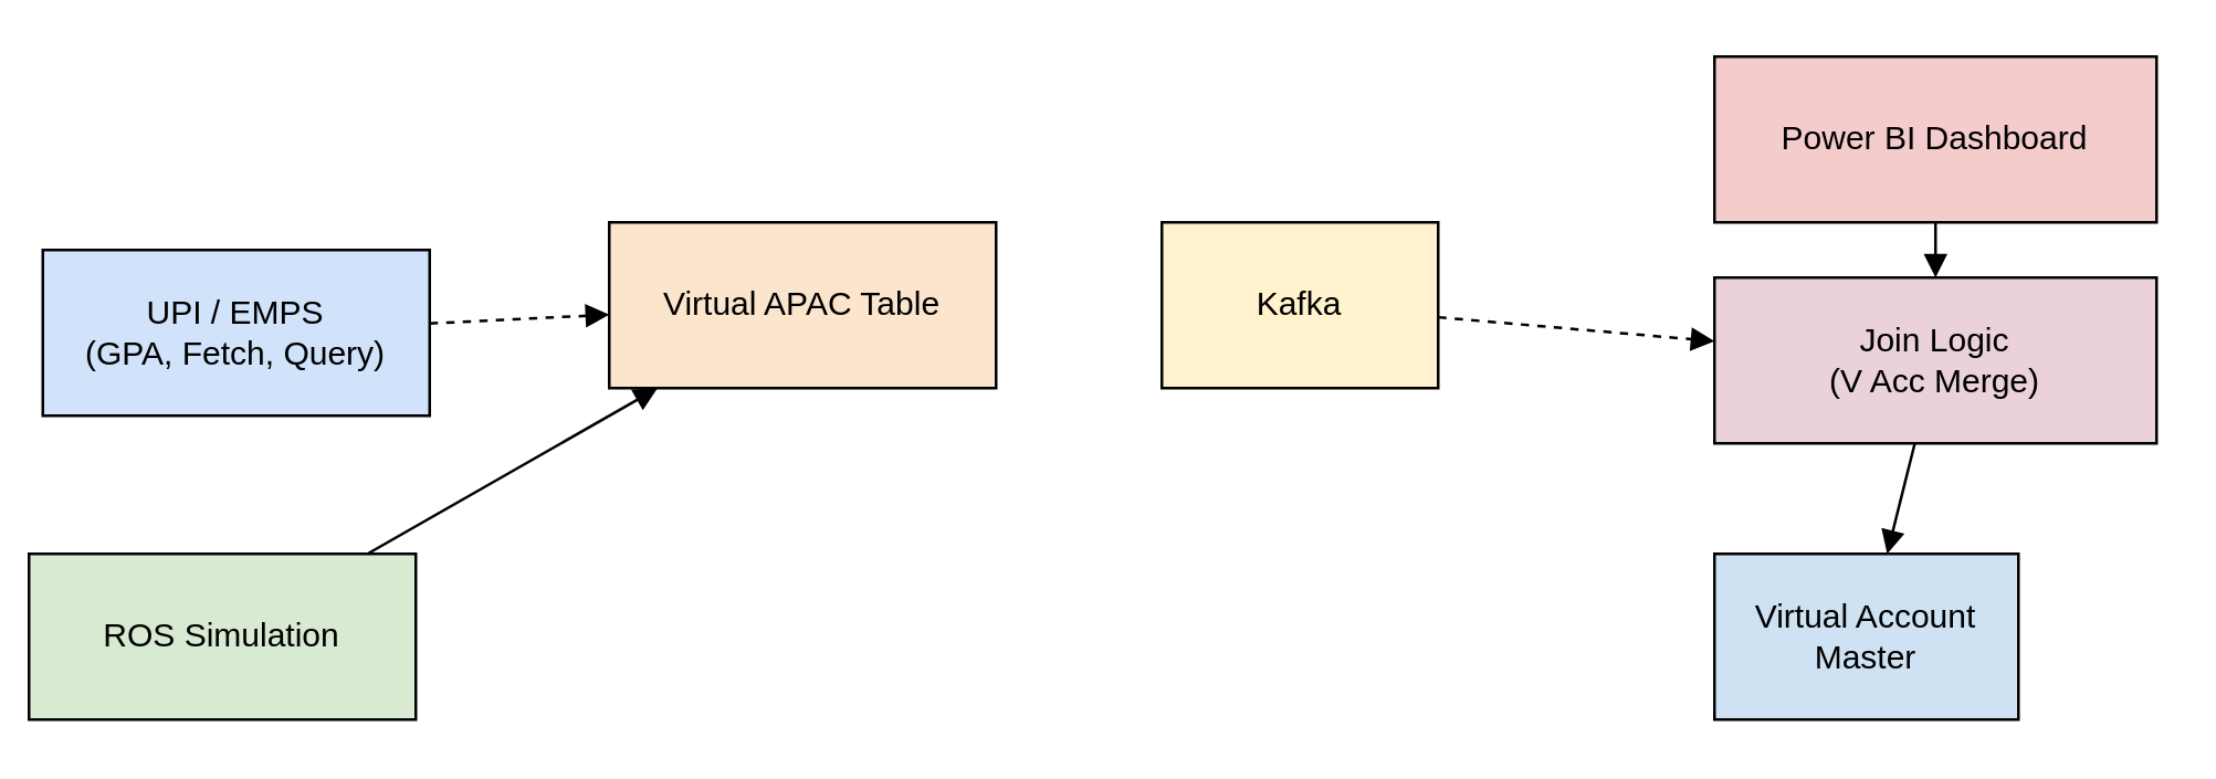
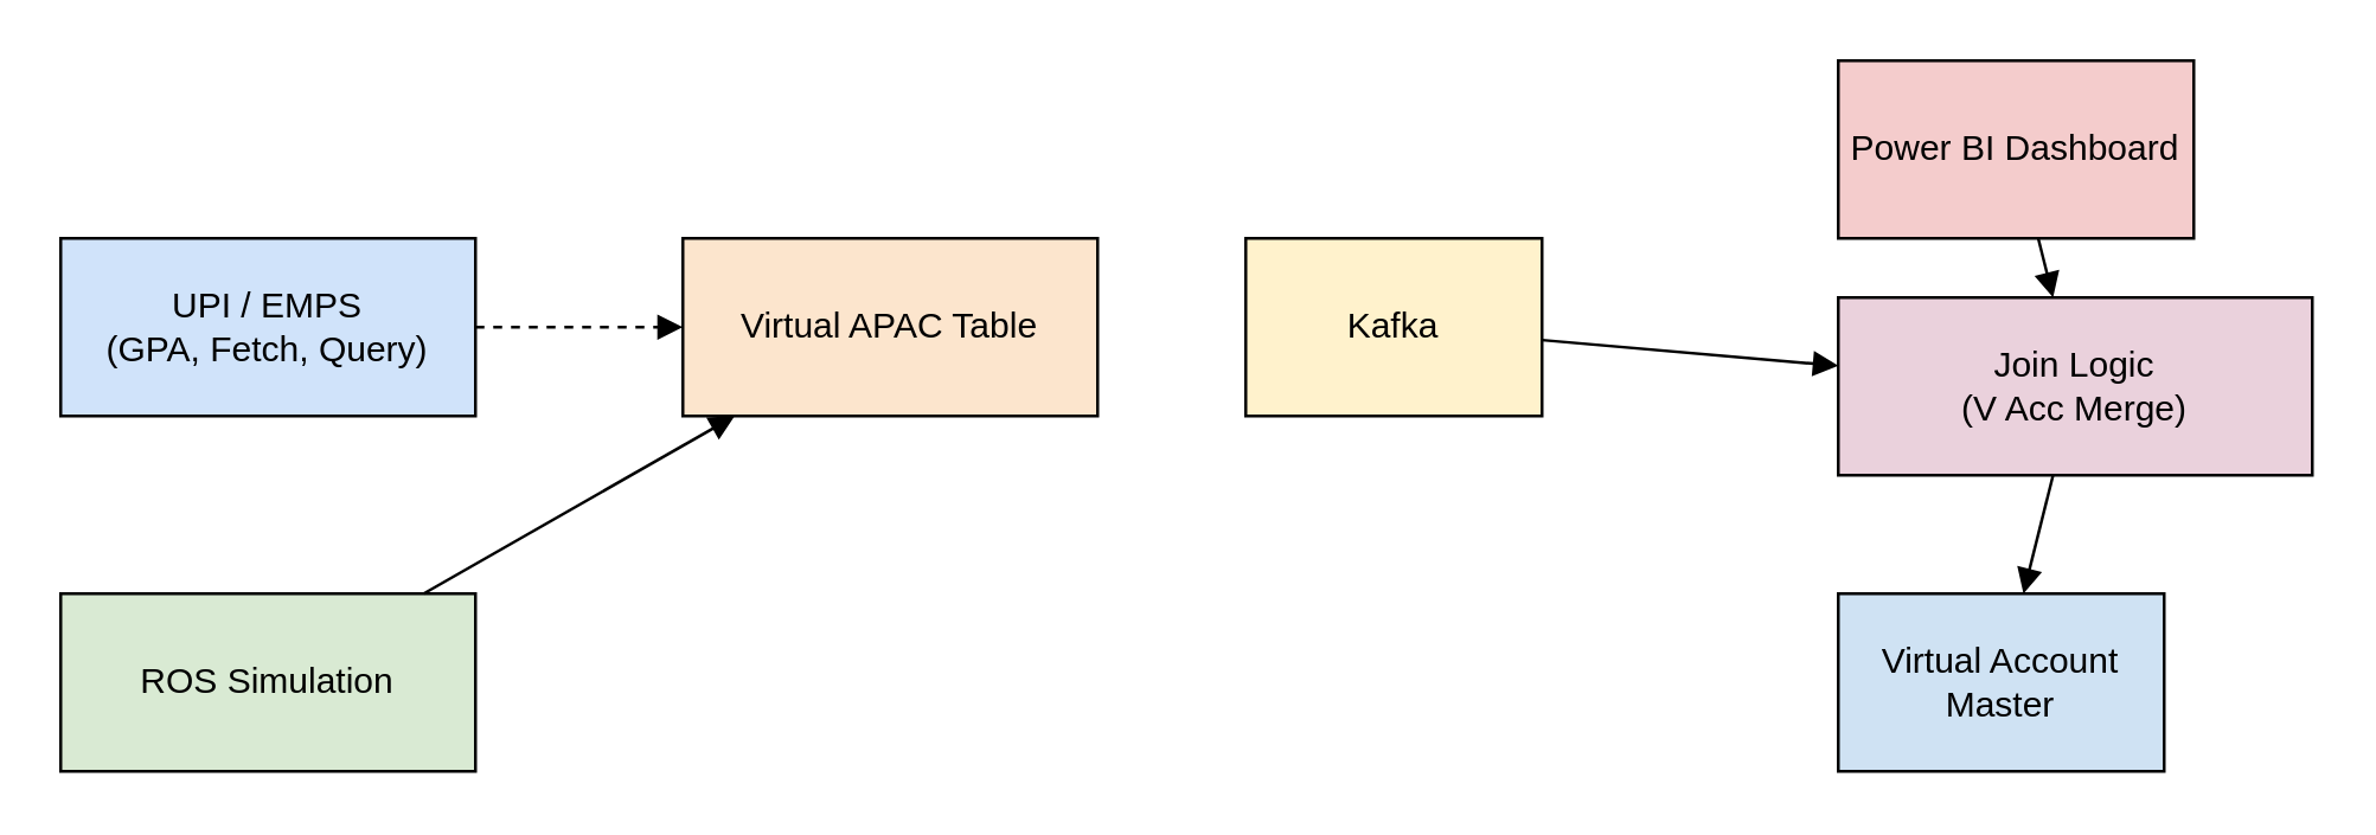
  <mxCell id="0" />
  <mxCell id="1" parent="0" />
- <mxCell id="2" value="UPI / EMPS&#10;(GPA, Fetch, Query)" style="shape=rectangle;whiteSpace=wrap;html=1;fillColor=#D0E3FA;" vertex="1" parent="1"><mxGeometry x="15" y="90" width="140" height="60" as="geometry" /></mxCell>
- <mxCell id="3" value="Virtual APAC Table" style="shape=rectangle;whiteSpace=wrap;html=1;fillColor=#FCE5CD;" vertex="1" parent="1"><mxGeometry x="220" y="80" width="140" height="60" as="geometry" /></mxCell>
- <mxCell id="4" value="ROS Simulation" style="shape=rectangle;whiteSpace=wrap;html=1;fillColor=#D9EAD3;" vertex="1" parent="1"><mxGeometry x="10" y="200" width="140" height="60" as="geometry" /></mxCell>
+ <mxCell id="2" value="UPI / EMPS&#10;(GPA, Fetch, Query)" style="shape=rectangle;whiteSpace=wrap;html=1;fillColor=#D0E3FA;" vertex="1" parent="1"><mxGeometry x="20" y="80" width="140" height="60" as="geometry" /></mxCell>
+ <mxCell id="3" value="Virtual APAC Table" style="shape=rectangle;whiteSpace=wrap;html=1;fillColor=#FCE5CD;" vertex="1" parent="1"><mxGeometry x="230" y="80" width="140" height="60" as="geometry" /></mxCell>
+ <mxCell id="4" value="ROS Simulation" style="shape=rectangle;whiteSpace=wrap;html=1;fillColor=#D9EAD3;" vertex="1" parent="1"><mxGeometry x="20" y="200" width="140" height="60" as="geometry" /></mxCell>
  <mxCell id="5" value="Kafka" style="shape=rectangle;whiteSpace=wrap;html=1;fillColor=#FFF2CC;" vertex="1" parent="1"><mxGeometry x="420" y="80" width="100" height="60" as="geometry" /></mxCell>
- <mxCell id="6" value="Power BI Dashboard" style="shape=rectangle;whiteSpace=wrap;html=1;fillColor=#F4CCCC;" vertex="1" parent="1"><mxGeometry x="620" y="20" width="160" height="60" as="geometry" /></mxCell>
+ <mxCell id="6" value="Power BI Dashboard" style="shape=rectangle;whiteSpace=wrap;html=1;fillColor=#F4CCCC;" vertex="1" parent="1"><mxGeometry x="620" y="20" width="120" height="60" as="geometry" /></mxCell>
  <mxCell id="7" value="Join Logic&#10;(V Acc Merge)" style="shape=rectangle;whiteSpace=wrap;html=1;fillColor=#EAD1DC;" vertex="1" parent="1"><mxGeometry x="620" y="100" width="160" height="60" as="geometry" /></mxCell>
  <mxCell id="8" value="Virtual Account Master" style="shape=rectangle;whiteSpace=wrap;html=1;fillColor=#CFE2F3;" vertex="1" parent="1"><mxGeometry x="620" y="200" width="110" height="60" as="geometry" /></mxCell>
  <mxCell id="9" style="endArrow=block;html=1;dashed=1;" edge="1" parent="1" source="2" target="3"><mxGeometry relative="1" as="geometry" /></mxCell>
  <mxCell id="10" style="endArrow=block;html=1;" edge="1" parent="1" source="4" target="3"><mxGeometry relative="1" as="geometry" /></mxCell>
- <mxCell id="11" style="endArrow=block;html=1;dashed=1;" edge="1" parent="1" source="5" target="7"><mxGeometry relative="1" as="geometry" /></mxCell>
+ <mxCell id="11" style="endArrow=block;html=1;" edge="1" parent="1" source="5" target="7"><mxGeometry relative="1" as="geometry" /></mxCell>
  <mxCell id="12" style="endArrow=block;html=1;" edge="1" parent="1" source="7" target="8"><mxGeometry relative="1" as="geometry" /></mxCell>
  <mxCell id="13" style="endArrow=block;html=1;" edge="1" parent="1" source="6" target="7"><mxGeometry relative="1" as="geometry" /></mxCell>
